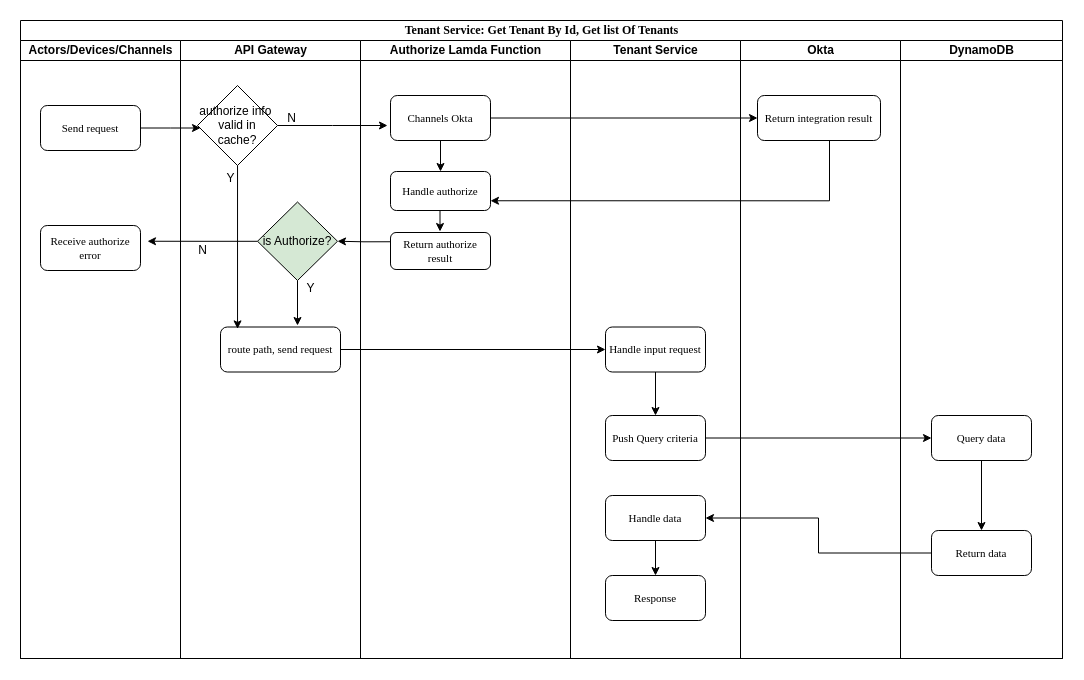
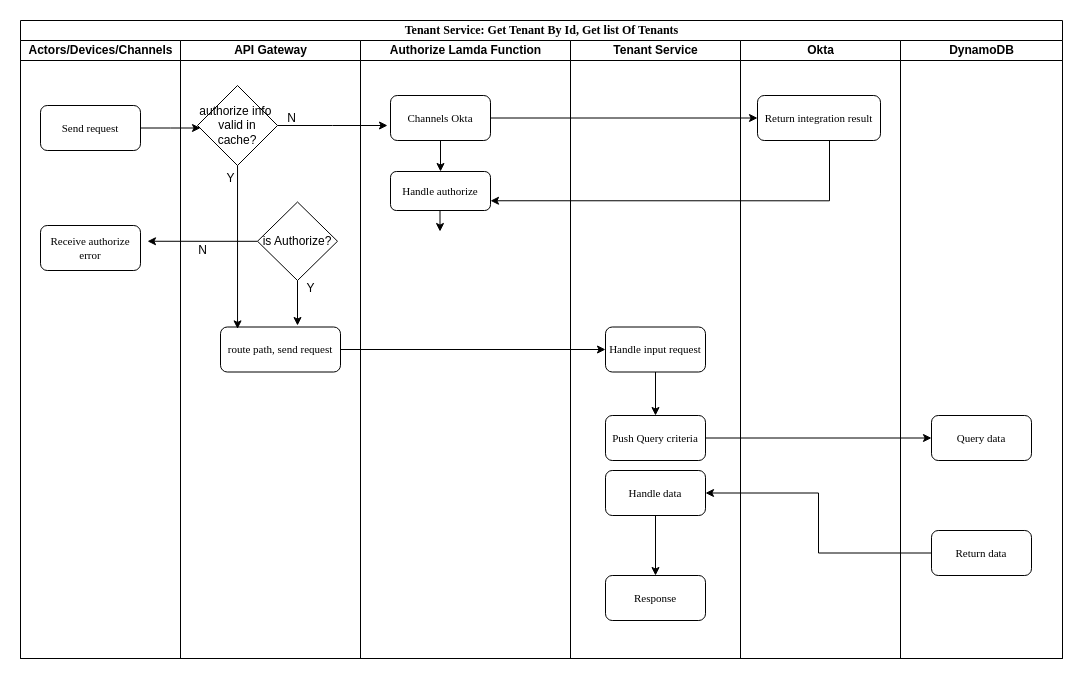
  <mxCell id="0" />
  <mxCell id="1" parent="0" />
  <mxCell id="2" value="&lt;font style=&quot;font-size: 12px;&quot;&gt;Tenant Service: Get Tenant By Id, Get list Of Tenants&lt;/font&gt;" style="swimlane;html=1;childLayout=stackLayout;startSize=20;rounded=0;shadow=0;labelBackgroundColor=none;strokeWidth=1;fontFamily=Verdana;fontSize=8;align=center;" vertex="1" parent="1"><mxGeometry x="20" y="20" width="1042" height="638" as="geometry" /></mxCell>
  <mxCell id="3" value="Actors/Devices/Channels" style="swimlane;html=1;startSize=20;" vertex="1" parent="2"><mxGeometry y="20" width="160" height="618" as="geometry" /></mxCell>
  <mxCell id="4" style="edgeStyle=orthogonalEdgeStyle;rounded=0;orthogonalLoop=1;jettySize=auto;html=1;" edge="1" parent="3" source="5"><mxGeometry relative="1" as="geometry"><mxPoint x="180" y="87.5" as="targetPoint" /></mxGeometry></mxCell>
  <mxCell id="5" value="&lt;font style=&quot;font-size: 11px;&quot;&gt;Send request&lt;/font&gt;" style="rounded=1;whiteSpace=wrap;html=1;shadow=0;labelBackgroundColor=none;strokeWidth=1;fontFamily=Verdana;fontSize=8;align=center;" vertex="1" parent="3"><mxGeometry x="20" y="65" width="100" height="45" as="geometry" /></mxCell>
  <mxCell id="6" value="&lt;span style=&quot;font-size: 11px;&quot;&gt;Receive authorize error&lt;/span&gt;" style="rounded=1;whiteSpace=wrap;html=1;shadow=0;labelBackgroundColor=none;strokeWidth=1;fontFamily=Verdana;fontSize=8;align=center;" vertex="1" parent="3"><mxGeometry x="20" y="185" width="100" height="45" as="geometry" /></mxCell>
  <mxCell id="7" value="API Gateway" style="swimlane;html=1;startSize=20;" vertex="1" parent="2"><mxGeometry x="160" y="20" width="180" height="618" as="geometry" /></mxCell>
  <mxCell id="8" style="edgeStyle=orthogonalEdgeStyle;rounded=0;orthogonalLoop=1;jettySize=auto;html=1;" edge="1" parent="7" source="9"><mxGeometry relative="1" as="geometry"><mxPoint x="207" y="85" as="targetPoint" /></mxGeometry></mxCell>
  <mxCell id="9" value="authorize info&amp;nbsp; valid in cache?" style="rhombus;whiteSpace=wrap;html=1;" vertex="1" parent="7"><mxGeometry x="17" y="45" width="80" height="80" as="geometry" /></mxCell>
  <mxCell id="10" value="&lt;font style=&quot;font-size: 11px;&quot;&gt;route path, send request&lt;/font&gt;" style="rounded=1;whiteSpace=wrap;html=1;shadow=0;labelBackgroundColor=none;strokeWidth=1;fontFamily=Verdana;fontSize=8;align=center;" vertex="1" parent="7"><mxGeometry x="40" y="286.5" width="120" height="45" as="geometry" /></mxCell>
  <mxCell id="11" style="edgeStyle=orthogonalEdgeStyle;rounded=0;orthogonalLoop=1;jettySize=auto;html=1;" edge="1" parent="7" source="12"><mxGeometry relative="1" as="geometry"><mxPoint x="-33" y="200.75" as="targetPoint" /></mxGeometry></mxCell>
- <mxCell id="12" value="is Authorize?" style="rhombus;whiteSpace=wrap;html=1;fillColor=#d5e8d4;" vertex="1" parent="7"><mxGeometry x="77" y="161.5" width="80" height="78.5" as="geometry" /></mxCell>
+ <mxCell id="12" value="is Authorize?" style="rhombus;whiteSpace=wrap;html=1;" vertex="1" parent="7"><mxGeometry x="77" y="161.5" width="80" height="78.5" as="geometry" /></mxCell>
  <mxCell id="13" value="N" style="text;html=1;align=center;verticalAlign=middle;resizable=0;points=[];autosize=1;strokeColor=none;fillColor=none;" vertex="1" parent="7"><mxGeometry x="97" y="65" width="27" height="26" as="geometry" /></mxCell>
  <mxCell id="14" value="Y" style="text;html=1;align=center;verticalAlign=middle;resizable=0;points=[];autosize=1;strokeColor=none;fillColor=none;" vertex="1" parent="7"><mxGeometry x="117" y="235" width="26" height="26" as="geometry" /></mxCell>
  <mxCell id="15" style="edgeStyle=orthogonalEdgeStyle;rounded=0;orthogonalLoop=1;jettySize=auto;html=1;" edge="1" parent="7" source="12"><mxGeometry relative="1" as="geometry"><mxPoint x="117" y="285" as="targetPoint" /></mxGeometry></mxCell>
  <mxCell id="16" value="Y" style="text;html=1;align=center;verticalAlign=middle;resizable=0;points=[];autosize=1;strokeColor=none;fillColor=none;" vertex="1" parent="7"><mxGeometry x="37" y="125" width="26" height="26" as="geometry" /></mxCell>
  <mxCell id="17" style="edgeStyle=orthogonalEdgeStyle;rounded=0;orthogonalLoop=1;jettySize=auto;html=1;entryX=0.142;entryY=0.042;entryDx=0;entryDy=0;entryPerimeter=0;" edge="1" parent="7" source="9" target="10"><mxGeometry relative="1" as="geometry" /></mxCell>
  <mxCell id="18" value="N" style="text;html=1;align=center;verticalAlign=middle;resizable=0;points=[];autosize=1;strokeColor=none;fillColor=none;" vertex="1" parent="7"><mxGeometry x="7" y="195" width="30" height="30" as="geometry" /></mxCell>
  <mxCell id="19" value="Authorize Lamda Function" style="swimlane;html=1;startSize=20;" vertex="1" parent="2"><mxGeometry x="340" y="20" width="210" height="618" as="geometry" /></mxCell>
  <mxCell id="20" style="edgeStyle=orthogonalEdgeStyle;rounded=0;orthogonalLoop=1;jettySize=auto;html=1;entryX=0.5;entryY=0;entryDx=0;entryDy=0;" edge="1" parent="19" source="21" target="22"><mxGeometry relative="1" as="geometry" /></mxCell>
  <mxCell id="21" value="&lt;span style=&quot;font-size: 11px;&quot;&gt;Channels Okta&lt;/span&gt;" style="rounded=1;whiteSpace=wrap;html=1;shadow=0;labelBackgroundColor=none;strokeWidth=1;fontFamily=Verdana;fontSize=8;align=center;" vertex="1" parent="19"><mxGeometry x="30" y="55" width="100" height="45" as="geometry" /></mxCell>
  <mxCell id="22" value="&lt;span style=&quot;font-size: 11px;&quot;&gt;Handle authorize&lt;/span&gt;" style="rounded=1;whiteSpace=wrap;html=1;shadow=0;labelBackgroundColor=none;strokeWidth=1;fontFamily=Verdana;fontSize=8;align=center;" vertex="1" parent="19"><mxGeometry x="30" y="131" width="100" height="39" as="geometry" /></mxCell>
- <mxCell id="23" value="&lt;span style=&quot;font-size: 11px;&quot;&gt;Return authorize result&lt;/span&gt;" style="rounded=1;whiteSpace=wrap;html=1;shadow=0;labelBackgroundColor=none;strokeWidth=1;fontFamily=Verdana;fontSize=8;align=center;" vertex="1" parent="19"><mxGeometry x="30" y="192" width="100" height="37" as="geometry" /></mxCell>
  <mxCell id="24" style="edgeStyle=orthogonalEdgeStyle;rounded=0;orthogonalLoop=1;jettySize=auto;html=1;entryX=0.5;entryY=0;entryDx=0;entryDy=0;" edge="1" parent="19"><mxGeometry relative="1" as="geometry"><mxPoint x="79.5" y="170" as="sourcePoint" /><mxPoint x="79.5" y="191" as="targetPoint" /></mxGeometry></mxCell>
  <mxCell id="25" value="Tenant Service" style="swimlane;html=1;startSize=20;" vertex="1" parent="2"><mxGeometry x="550" y="20" width="170" height="618" as="geometry" /></mxCell>
  <mxCell id="26" style="edgeStyle=orthogonalEdgeStyle;rounded=0;orthogonalLoop=1;jettySize=auto;html=1;" edge="1" parent="25" source="27" target="28"><mxGeometry relative="1" as="geometry" /></mxCell>
  <mxCell id="27" value="&lt;font style=&quot;font-size: 11px;&quot;&gt;Handle input request&lt;/font&gt;" style="rounded=1;whiteSpace=wrap;html=1;shadow=0;labelBackgroundColor=none;strokeWidth=1;fontFamily=Verdana;fontSize=8;align=center;" vertex="1" parent="25"><mxGeometry x="35" y="286.5" width="100" height="45" as="geometry" /></mxCell>
  <mxCell id="28" value="&lt;font style=&quot;font-size: 11px;&quot;&gt;Push Query criteria&lt;/font&gt;" style="rounded=1;whiteSpace=wrap;html=1;shadow=0;labelBackgroundColor=none;strokeWidth=1;fontFamily=Verdana;fontSize=8;align=center;" vertex="1" parent="25"><mxGeometry x="35" y="375" width="100" height="45" as="geometry" /></mxCell>
  <mxCell id="29" style="edgeStyle=orthogonalEdgeStyle;rounded=0;orthogonalLoop=1;jettySize=auto;html=1;entryX=0.5;entryY=0;entryDx=0;entryDy=0;" edge="1" parent="25" source="30" target="31"><mxGeometry relative="1" as="geometry" /></mxCell>
- <mxCell id="30" value="&lt;font style=&quot;font-size: 11px;&quot;&gt;Handle data&lt;/font&gt;" style="rounded=1;whiteSpace=wrap;html=1;shadow=0;labelBackgroundColor=none;strokeWidth=1;fontFamily=Verdana;fontSize=8;align=center;" vertex="1" parent="25"><mxGeometry x="35" y="455" width="100" height="45" as="geometry" /></mxCell>
+ <mxCell id="30" value="&lt;font style=&quot;font-size: 11px;&quot;&gt;Handle data&lt;/font&gt;" style="rounded=1;whiteSpace=wrap;html=1;shadow=0;labelBackgroundColor=none;strokeWidth=1;fontFamily=Verdana;fontSize=8;align=center;" vertex="1" parent="25"><mxGeometry x="35" y="430" width="100" height="45" as="geometry" /></mxCell>
  <mxCell id="31" value="&lt;font style=&quot;font-size: 11px;&quot;&gt;Response&lt;/font&gt;" style="rounded=1;whiteSpace=wrap;html=1;shadow=0;labelBackgroundColor=none;strokeWidth=1;fontFamily=Verdana;fontSize=8;align=center;" vertex="1" parent="25"><mxGeometry x="35" y="535" width="100" height="45" as="geometry" /></mxCell>
  <mxCell id="32" value="Okta" style="swimlane;html=1;startSize=20;" vertex="1" parent="2"><mxGeometry x="720" y="20" width="160" height="618" as="geometry" /></mxCell>
  <mxCell id="33" value="&lt;span style=&quot;font-size: 11px;&quot;&gt;Return integration result&lt;/span&gt;" style="rounded=1;whiteSpace=wrap;html=1;shadow=0;labelBackgroundColor=none;strokeWidth=1;fontFamily=Verdana;fontSize=8;align=center;" vertex="1" parent="32"><mxGeometry x="17" y="55" width="123" height="45" as="geometry" /></mxCell>
- <mxCell id="34" style="edgeStyle=orthogonalEdgeStyle;rounded=0;orthogonalLoop=1;jettySize=auto;html=1;entryX=1;entryY=0.5;entryDx=0;entryDy=0;exitX=0;exitY=0.25;exitDx=0;exitDy=0;" edge="1" parent="2" source="23" target="12"><mxGeometry relative="1" as="geometry" /></mxCell>
  <mxCell id="35" style="edgeStyle=orthogonalEdgeStyle;rounded=0;orthogonalLoop=1;jettySize=auto;html=1;entryX=0;entryY=0.5;entryDx=0;entryDy=0;" edge="1" parent="2" source="10" target="27"><mxGeometry relative="1" as="geometry"><mxPoint x="560" y="302.5" as="targetPoint" /></mxGeometry></mxCell>
  <mxCell id="36" value="DynamoDB" style="swimlane;html=1;startSize=20;" vertex="1" parent="2"><mxGeometry x="880" y="20" width="162" height="618" as="geometry" /></mxCell>
- <mxCell id="37" style="edgeStyle=orthogonalEdgeStyle;rounded=0;orthogonalLoop=1;jettySize=auto;html=1;" edge="1" parent="36" source="38" target="39"><mxGeometry relative="1" as="geometry" /></mxCell>
  <mxCell id="38" value="&lt;font style=&quot;font-size: 11px;&quot;&gt;Query data&lt;/font&gt;" style="rounded=1;whiteSpace=wrap;html=1;shadow=0;labelBackgroundColor=none;strokeWidth=1;fontFamily=Verdana;fontSize=8;align=center;" vertex="1" parent="36"><mxGeometry x="31" y="375" width="100" height="45" as="geometry" /></mxCell>
  <mxCell id="39" value="&lt;font style=&quot;font-size: 11px;&quot;&gt;Return data&lt;/font&gt;" style="rounded=1;whiteSpace=wrap;html=1;shadow=0;labelBackgroundColor=none;strokeWidth=1;fontFamily=Verdana;fontSize=8;align=center;" vertex="1" parent="36"><mxGeometry x="31" y="490" width="100" height="45" as="geometry" /></mxCell>
  <mxCell id="40" style="edgeStyle=orthogonalEdgeStyle;rounded=0;orthogonalLoop=1;jettySize=auto;html=1;" edge="1" parent="2" source="21" target="33"><mxGeometry relative="1" as="geometry" /></mxCell>
  <mxCell id="41" style="edgeStyle=orthogonalEdgeStyle;rounded=0;orthogonalLoop=1;jettySize=auto;html=1;entryX=1;entryY=0.75;entryDx=0;entryDy=0;" edge="1" parent="2" source="33" target="22"><mxGeometry relative="1" as="geometry"><Array as="points"><mxPoint x="809" y="180" /></Array></mxGeometry></mxCell>
  <mxCell id="42" style="edgeStyle=orthogonalEdgeStyle;rounded=0;orthogonalLoop=1;jettySize=auto;html=1;" edge="1" parent="2" source="28" target="38"><mxGeometry relative="1" as="geometry" /></mxCell>
  <mxCell id="43" style="edgeStyle=orthogonalEdgeStyle;rounded=0;orthogonalLoop=1;jettySize=auto;html=1;entryX=1;entryY=0.5;entryDx=0;entryDy=0;" edge="1" parent="2" source="39" target="30"><mxGeometry relative="1" as="geometry" /></mxCell>
